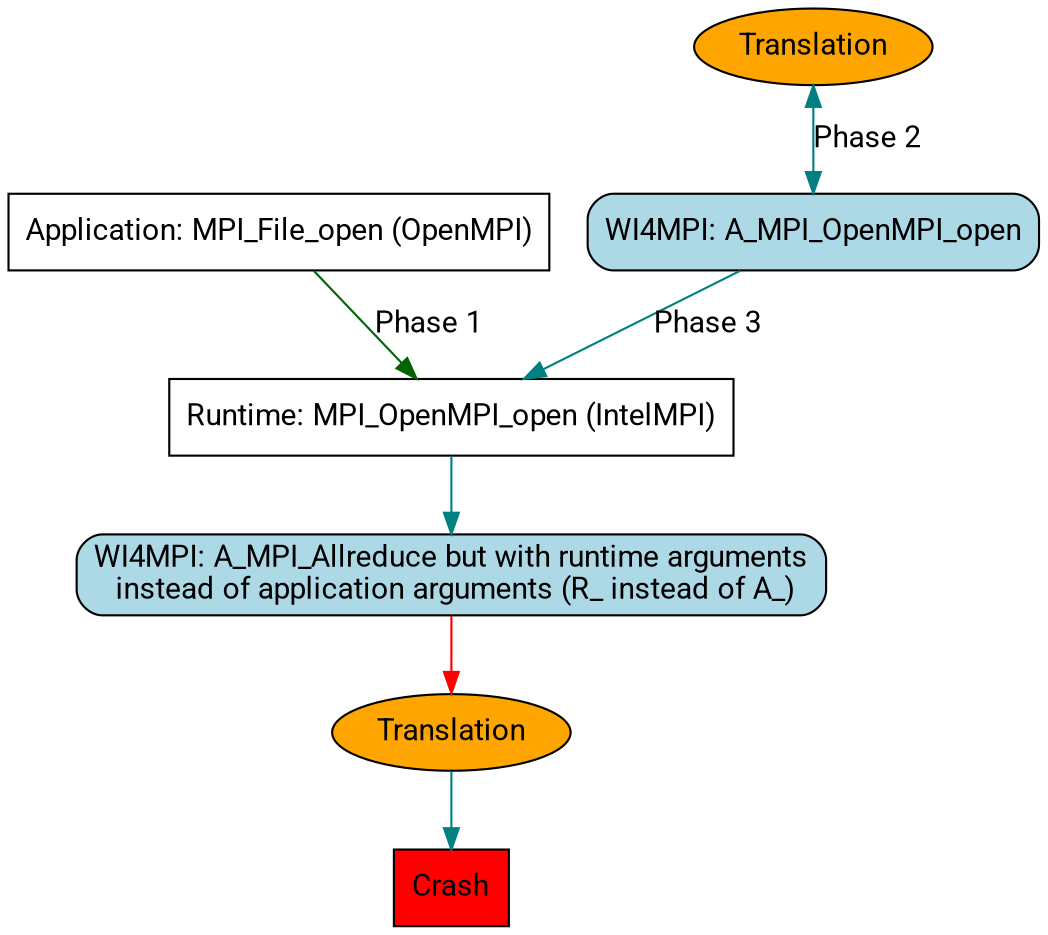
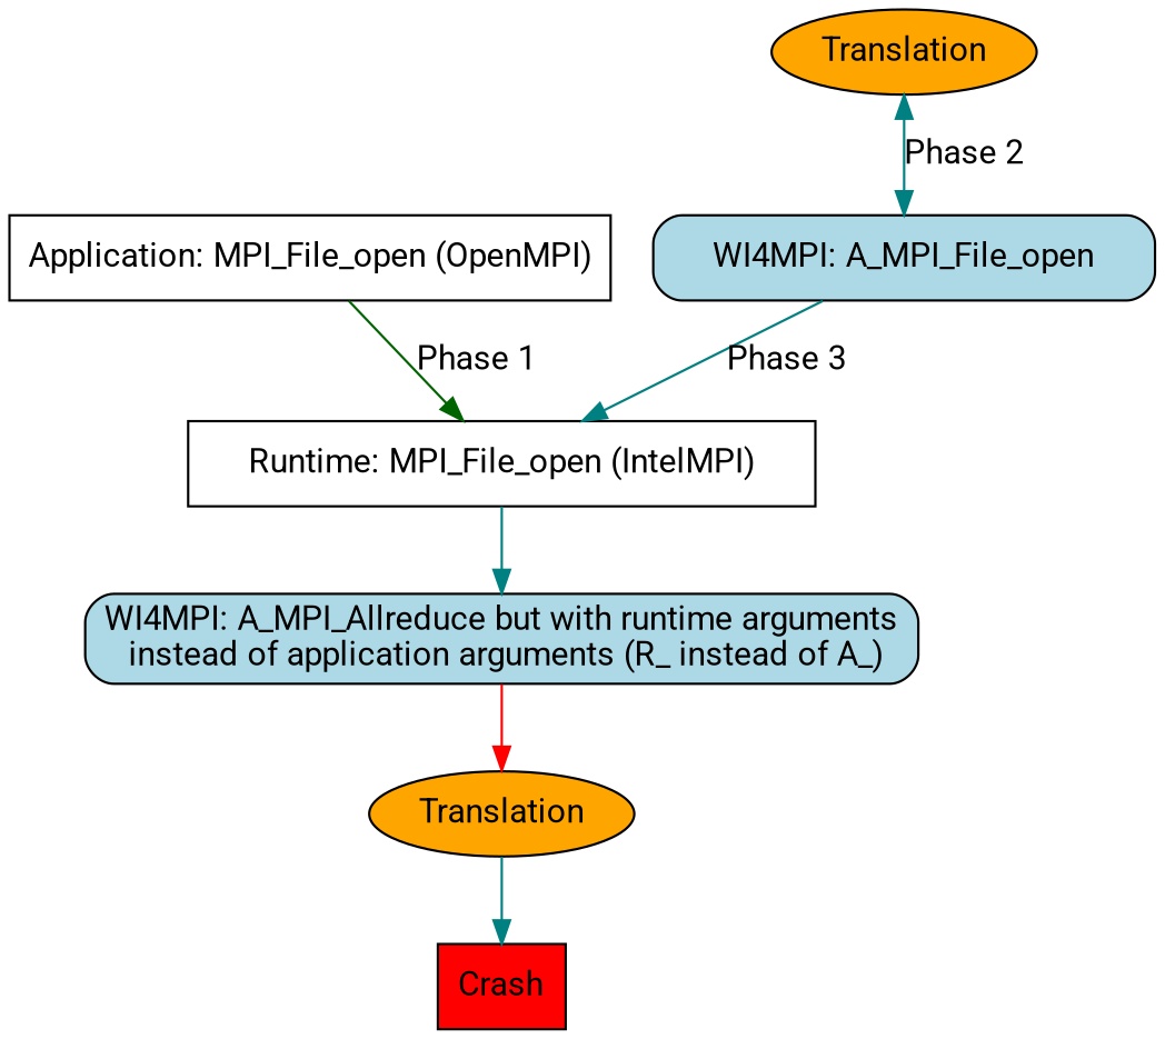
  digraph {
    fontname=Roboto
    node [fontname=Roboto shape=box style=filled]
    edge [color=teal fontname=Roboto]
    n1 [label="Application: MPI_File_open (OpenMPI)" style=""]
-   n2 [label="Runtime: MPI_OpenMPI_open (IntelMPI)" style=""]
-   n3 [fillcolor=lightblue label="WI4MPI: A_MPI_OpenMPI_open" style="rounded,filled"]
+   n2 [label="Runtime: MPI_File_open (IntelMPI)" style=""]
+   n3 [fillcolor=lightblue label="WI4MPI: A_MPI_File_open" style="rounded,filled"]
    n4 [fillcolor=lightblue label="WI4MPI: A_MPI_Allreduce but with runtime arguments\n instead of application arguments (R_ instead of A_)" style="rounded,filled"]
    n5 [fillcolor=orange label=Translation shape=ellipse]
    Crash [fillcolor=red]
    Translation [fillcolor=orange shape=ellipse]
    n1 -> n2 [color=darkgreen label="Phase 1"]
    n2 -> n4
    n3 -> n2 [label="Phase 3"]
    n4 -> n5 [color=red]
    n5 -> Crash
    Translation -> n3 [dir=both label="Phase 2"]
  }
